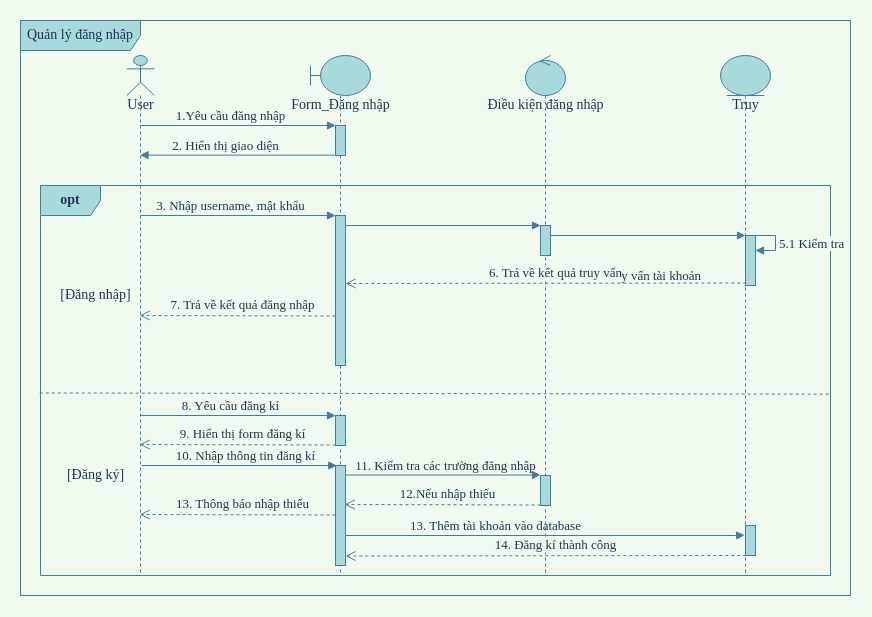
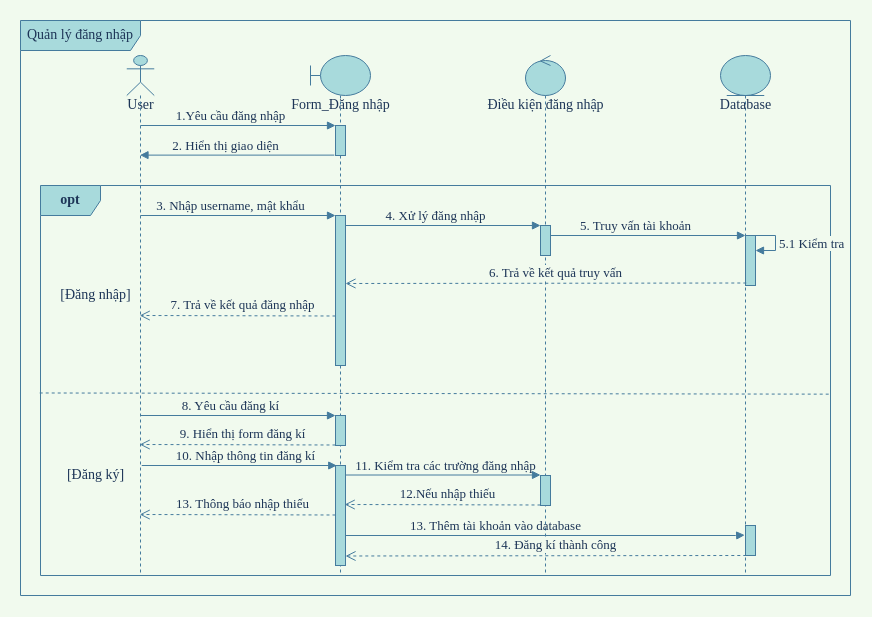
  <mxCell id="0" />
  <mxCell id="1" parent="0" />
  <mxCell id="2" value="&lt;font style=&quot;font-size: 14px&quot;&gt;Quản lý đăng nhập&lt;/font&gt;" style="shape=umlFrame;whiteSpace=wrap;html=1;width=120;height=30;fontSize=13;fontFamily=Times New Roman;fillColor=#A8DADC;strokeColor=#457B9D;fontColor=#1D3557;" parent="1" vertex="1"><mxGeometry x="20" y="20" width="830" height="575" as="geometry" /></mxCell>
  <mxCell id="3" value="&lt;font style=&quot;font-size: 14px&quot;&gt;Form_Đăng nhập&lt;/font&gt;" style="text;html=1;align=center;verticalAlign=middle;resizable=0;points=[];autosize=1;strokeColor=none;fillColor=none;fontFamily=Times New Roman;fontSize=13;fontColor=#1D3557;" parent="1" vertex="1"><mxGeometry x="285" y="95" width="110" height="20" as="geometry" /></mxCell>
  <mxCell id="4" value="&lt;font style=&quot;font-size: 14px&quot;&gt;User&lt;/font&gt;" style="text;html=1;align=center;verticalAlign=middle;resizable=0;points=[];autosize=1;strokeColor=none;fillColor=none;fontFamily=Times New Roman;fontSize=13;fontColor=#1D3557;" parent="1" vertex="1"><mxGeometry x="120" y="95" width="40" height="20" as="geometry" /></mxCell>
  <mxCell id="5" value="&lt;font style=&quot;font-size: 14px&quot;&gt;Điều kiện đăng nhập&lt;/font&gt;" style="text;html=1;align=center;verticalAlign=middle;resizable=0;points=[];autosize=1;strokeColor=none;fillColor=none;fontFamily=Times New Roman;fontSize=13;fontColor=#1D3557;" parent="1" vertex="1"><mxGeometry x="480" y="95" width="130" height="20" as="geometry" /></mxCell>
  <mxCell id="6" value="" style="shape=umlLifeline;participant=umlActor;perimeter=lifelinePerimeter;whiteSpace=wrap;html=1;container=1;collapsible=0;recursiveResize=0;verticalAlign=top;spacingTop=36;outlineConnect=0;size=40;fontFamily=Times New Roman;fontSize=13;fillColor=#A8DADC;strokeColor=#457B9D;fontColor=#1D3557;" parent="1" vertex="1"><mxGeometry x="126.25" y="55" width="27.5" height="520" as="geometry" /></mxCell>
  <mxCell id="7" value="" style="shape=umlLifeline;participant=umlBoundary;perimeter=lifelinePerimeter;whiteSpace=wrap;html=1;container=1;collapsible=0;recursiveResize=0;verticalAlign=top;spacingTop=36;outlineConnect=0;fontFamily=Times New Roman;fontSize=13;fillColor=#A8DADC;strokeColor=#457B9D;fontColor=#1D3557;" parent="1" vertex="1"><mxGeometry x="310" y="55" width="60" height="520" as="geometry" /></mxCell>
  <mxCell id="8" value="" style="html=1;points=[];perimeter=orthogonalPerimeter;fontFamily=Times New Roman;fontSize=13;fillColor=#A8DADC;strokeColor=#457B9D;fontColor=#1D3557;" parent="7" vertex="1"><mxGeometry x="25" y="70" width="10" height="30" as="geometry" /></mxCell>
  <mxCell id="9" value="" style="shape=umlLifeline;participant=umlEntity;perimeter=lifelinePerimeter;whiteSpace=wrap;html=1;container=1;collapsible=0;recursiveResize=0;verticalAlign=top;spacingTop=36;outlineConnect=0;fontFamily=Times New Roman;fontSize=13;size=40;fillColor=#A8DADC;strokeColor=#457B9D;fontColor=#1D3557;" parent="1" vertex="1"><mxGeometry x="720" y="55" width="50" height="520" as="geometry" /></mxCell>
- <mxCell id="10" value="&lt;font style=&quot;font-size: 14px&quot;&gt;Truy&lt;/font&gt;" style="text;html=1;align=center;verticalAlign=middle;resizable=0;points=[];autosize=1;strokeColor=none;fillColor=none;fontFamily=Times New Roman;fontSize=13;fontColor=#1D3557;" parent="9" vertex="1"><mxGeometry x="-10" y="40" width="70" height="20" as="geometry" /></mxCell>
+ <mxCell id="10" value="&lt;font style=&quot;font-size: 14px&quot;&gt;Database&lt;/font&gt;" style="text;html=1;align=center;verticalAlign=middle;resizable=0;points=[];autosize=1;strokeColor=none;fillColor=none;fontFamily=Times New Roman;fontSize=13;fontColor=#1D3557;" parent="9" vertex="1"><mxGeometry x="-10" y="40" width="70" height="20" as="geometry" /></mxCell>
  <mxCell id="11" value="" style="shape=umlLifeline;participant=umlControl;perimeter=lifelinePerimeter;whiteSpace=wrap;html=1;container=1;collapsible=0;recursiveResize=0;verticalAlign=top;spacingTop=36;outlineConnect=0;fontFamily=Times New Roman;fontSize=13;fillColor=#A8DADC;strokeColor=#457B9D;fontColor=#1D3557;" parent="1" vertex="1"><mxGeometry x="525" y="55" width="40" height="520" as="geometry" /></mxCell>
  <mxCell id="12" value="" style="endArrow=block;endFill=1;html=1;align=left;verticalAlign=top;rounded=0;fontFamily=Times New Roman;fontSize=13;labelBackgroundColor=#F1FAEE;strokeColor=#457B9D;fontColor=#1D3557;" parent="1" target="8" edge="1"><mxGeometry x="-1" relative="1" as="geometry"><mxPoint x="140" y="125" as="sourcePoint" /><mxPoint x="295" y="125" as="targetPoint" /></mxGeometry></mxCell>
  <mxCell id="13" value="1.Yêu cầu đăng nhập" style="text;html=1;align=center;verticalAlign=middle;resizable=0;points=[];autosize=1;strokeColor=none;fillColor=none;fontFamily=Times New Roman;fontSize=13;fontColor=#1D3557;" parent="1" vertex="1"><mxGeometry x="165" y="105" width="130" height="20" as="geometry" /></mxCell>
  <mxCell id="14" value="" style="endArrow=block;endFill=1;html=1;align=left;verticalAlign=top;rounded=0;exitX=-0.12;exitY=0.987;exitDx=0;exitDy=0;exitPerimeter=0;fontFamily=Times New Roman;fontSize=13;labelBackgroundColor=#F1FAEE;strokeColor=#457B9D;fontColor=#1D3557;" parent="1" source="8" target="6" edge="1"><mxGeometry x="-1" relative="1" as="geometry"><mxPoint x="335" y="245" as="sourcePoint" /><mxPoint x="520" y="245" as="targetPoint" /></mxGeometry></mxCell>
  <mxCell id="15" value="2. Hiển thị giao diện" style="text;html=1;align=center;verticalAlign=middle;resizable=0;points=[];autosize=1;strokeColor=none;fillColor=none;fontFamily=Times New Roman;fontSize=13;fontColor=#1D3557;" parent="1" vertex="1"><mxGeometry x="165" y="135" width="120" height="20" as="geometry" /></mxCell>
  <mxCell id="16" value="&lt;b&gt;&lt;font style=&quot;font-size: 14px&quot;&gt;opt&lt;/font&gt;&lt;/b&gt;" style="shape=umlFrame;whiteSpace=wrap;html=1;fontFamily=Times New Roman;fontSize=13;fillColor=#A8DADC;strokeColor=#457B9D;fontColor=#1D3557;" parent="1" vertex="1"><mxGeometry x="40" y="185" width="790" height="390" as="geometry" /></mxCell>
  <mxCell id="17" value="" style="endArrow=none;dashed=1;html=1;rounded=0;exitX=-0.001;exitY=0.532;exitDx=0;exitDy=0;exitPerimeter=0;entryX=1;entryY=0.535;entryDx=0;entryDy=0;entryPerimeter=0;fontFamily=Times New Roman;fontSize=13;labelBackgroundColor=#F1FAEE;strokeColor=#457B9D;fontColor=#1D3557;" parent="1" source="16" target="16" edge="1"><mxGeometry width="50" height="50" relative="1" as="geometry"><mxPoint x="405" y="375" as="sourcePoint" /><mxPoint x="755" y="392" as="targetPoint" /></mxGeometry></mxCell>
  <mxCell id="18" value="&lt;font style=&quot;font-size: 14px&quot;&gt;[Đăng nhập]&lt;/font&gt;" style="text;html=1;align=center;verticalAlign=middle;resizable=0;points=[];autosize=1;strokeColor=none;fillColor=none;fontFamily=Times New Roman;fontSize=13;fontColor=#1D3557;" parent="1" vertex="1"><mxGeometry x="50" y="285" width="90" height="20" as="geometry" /></mxCell>
  <mxCell id="19" value="&lt;font style=&quot;font-size: 14px&quot;&gt;[Đăng ký]&lt;/font&gt;" style="text;html=1;align=center;verticalAlign=middle;resizable=0;points=[];autosize=1;strokeColor=none;fillColor=none;fontFamily=Times New Roman;fontSize=13;fontColor=#1D3557;" parent="1" vertex="1"><mxGeometry x="60" y="465" width="70" height="20" as="geometry" /></mxCell>
  <mxCell id="20" value="" style="html=1;points=[];perimeter=orthogonalPerimeter;fontFamily=Times New Roman;fontSize=13;fillColor=#A8DADC;strokeColor=#457B9D;fontColor=#1D3557;" parent="1" vertex="1"><mxGeometry x="335" y="215" width="10" height="150" as="geometry" /></mxCell>
  <mxCell id="21" value="" style="endArrow=block;endFill=1;html=1;align=left;verticalAlign=top;rounded=0;fontFamily=Times New Roman;fontSize=13;labelBackgroundColor=#F1FAEE;strokeColor=#457B9D;fontColor=#1D3557;" parent="1" edge="1"><mxGeometry x="-1" relative="1" as="geometry"><mxPoint x="140" y="215" as="sourcePoint" /><mxPoint x="335" y="215" as="targetPoint" /></mxGeometry></mxCell>
  <mxCell id="22" value="3. Nhập username, mật khẩu" style="text;html=1;align=center;verticalAlign=middle;resizable=0;points=[];autosize=1;strokeColor=none;fillColor=none;fontFamily=Times New Roman;fontSize=13;fontColor=#1D3557;" parent="1" vertex="1"><mxGeometry x="150" y="195" width="160" height="20" as="geometry" /></mxCell>
  <mxCell id="23" value="" style="html=1;points=[];perimeter=orthogonalPerimeter;fontFamily=Times New Roman;fontSize=13;fillColor=#A8DADC;strokeColor=#457B9D;fontColor=#1D3557;" parent="1" vertex="1"><mxGeometry x="540" y="225" width="10" height="30" as="geometry" /></mxCell>
  <mxCell id="24" value="" style="endArrow=block;endFill=1;html=1;align=left;verticalAlign=top;rounded=0;fontFamily=Times New Roman;fontSize=13;labelBackgroundColor=#F1FAEE;strokeColor=#457B9D;fontColor=#1D3557;" parent="1" edge="1"><mxGeometry x="-1" relative="1" as="geometry"><mxPoint x="345" y="225" as="sourcePoint" /><mxPoint x="540" y="225" as="targetPoint" /></mxGeometry></mxCell>
- <mxCell id="26" value="5. Truy vấn tài khoản" style="text;html=1;align=center;verticalAlign=middle;resizable=0;points=[];autosize=1;strokeColor=none;fillColor=none;fontFamily=Times New Roman;fontSize=13;fontColor=#1D3557;" parent="1" vertex="1"><mxGeometry x="580" y="265" width="130" height="20" as="geometry" /></mxCell>
+ <mxCell id="25" value="4. Xử lý đăng nhập" style="text;html=1;align=center;verticalAlign=middle;resizable=0;points=[];autosize=1;strokeColor=none;fillColor=none;fontFamily=Times New Roman;fontSize=13;fontColor=#1D3557;" parent="1" vertex="1"><mxGeometry x="375" y="205" width="120" height="20" as="geometry" /></mxCell>
+ <mxCell id="26" value="5. Truy vấn tài khoản" style="text;html=1;align=center;verticalAlign=middle;resizable=0;points=[];autosize=1;strokeColor=none;fillColor=none;fontFamily=Times New Roman;fontSize=13;fontColor=#1D3557;" parent="1" vertex="1"><mxGeometry x="570" y="215" width="130" height="20" as="geometry" /></mxCell>
  <mxCell id="27" value="" style="endArrow=block;endFill=1;html=1;align=left;verticalAlign=top;rounded=0;fontFamily=Times New Roman;fontSize=13;labelBackgroundColor=#F1FAEE;strokeColor=#457B9D;fontColor=#1D3557;" parent="1" edge="1"><mxGeometry x="-1" relative="1" as="geometry"><mxPoint x="550" y="235" as="sourcePoint" /><mxPoint x="745" y="235" as="targetPoint" /></mxGeometry></mxCell>
  <mxCell id="28" value="" style="html=1;points=[];perimeter=orthogonalPerimeter;fontFamily=Times New Roman;fontSize=13;fillColor=#A8DADC;strokeColor=#457B9D;fontColor=#1D3557;" parent="1" vertex="1"><mxGeometry x="745" y="235" width="10" height="50" as="geometry" /></mxCell>
  <mxCell id="29" value="&lt;font style=&quot;font-size: 13px;&quot;&gt;5.1 Kiểm tra&lt;/font&gt;" style="edgeStyle=orthogonalEdgeStyle;html=1;align=left;spacingLeft=2;endArrow=block;rounded=0;entryX=1;entryY=0;fontFamily=Times New Roman;exitX=1;exitY=0;exitDx=0;exitDy=0;fontSize=13;labelBackgroundColor=#F1FAEE;strokeColor=#457B9D;fontColor=#1D3557;" parent="1" source="28" edge="1"><mxGeometry relative="1" as="geometry"><Array as="points"><mxPoint x="775" y="235" /><mxPoint x="775" y="250" /></Array><mxPoint x="755" y="250" as="targetPoint" /></mxGeometry></mxCell>
  <mxCell id="30" value="6. Trả về kết quả truy vấn" style="html=1;verticalAlign=bottom;endArrow=open;dashed=1;endSize=8;rounded=0;fontFamily=Times New Roman;fontSize=13;exitX=0.08;exitY=0.95;exitDx=0;exitDy=0;exitPerimeter=0;labelBackgroundColor=#F1FAEE;strokeColor=#457B9D;fontColor=#1D3557;" parent="1" source="28" edge="1"><mxGeometry x="-0.048" relative="1" as="geometry"><mxPoint x="465" y="305" as="sourcePoint" /><mxPoint x="345" y="283" as="targetPoint" /><mxPoint as="offset" /></mxGeometry></mxCell>
  <mxCell id="31" value="7. Trả về kết quả đăng nhập" style="html=1;verticalAlign=bottom;endArrow=open;dashed=1;endSize=8;rounded=0;fontFamily=Times New Roman;fontSize=13;labelBackgroundColor=#F1FAEE;strokeColor=#457B9D;fontColor=#1D3557;" parent="1" edge="1"><mxGeometry x="-0.05" relative="1" as="geometry"><mxPoint x="335" y="315.5" as="sourcePoint" /><mxPoint x="139.2" y="315" as="targetPoint" /><mxPoint as="offset" /></mxGeometry></mxCell>
  <mxCell id="32" value="" style="endArrow=block;endFill=1;html=1;align=left;verticalAlign=top;rounded=0;fontFamily=Times New Roman;fontSize=13;labelBackgroundColor=#F1FAEE;strokeColor=#457B9D;fontColor=#1D3557;" parent="1" edge="1"><mxGeometry x="-1" relative="1" as="geometry"><mxPoint x="140" y="415" as="sourcePoint" /><mxPoint x="335" y="415" as="targetPoint" /></mxGeometry></mxCell>
  <mxCell id="33" value="" style="html=1;points=[];perimeter=orthogonalPerimeter;fontFamily=Times New Roman;fontSize=13;fillColor=#A8DADC;strokeColor=#457B9D;fontColor=#1D3557;" parent="1" vertex="1"><mxGeometry x="335" y="415" width="10" height="30" as="geometry" /></mxCell>
  <mxCell id="34" value="8. Yêu cầu đăng kí" style="text;html=1;align=center;verticalAlign=middle;resizable=0;points=[];autosize=1;strokeColor=none;fillColor=none;fontFamily=Times New Roman;fontSize=13;fontColor=#1D3557;" parent="1" vertex="1"><mxGeometry x="175" y="395" width="110" height="20" as="geometry" /></mxCell>
  <mxCell id="35" value="9. Hiển thị form đăng kí" style="html=1;verticalAlign=bottom;endArrow=open;dashed=1;endSize=8;rounded=0;fontFamily=Times New Roman;fontSize=13;labelBackgroundColor=#F1FAEE;strokeColor=#457B9D;fontColor=#1D3557;" parent="1" edge="1"><mxGeometry x="-0.05" relative="1" as="geometry"><mxPoint x="335" y="444.5" as="sourcePoint" /><mxPoint x="139.2" y="444" as="targetPoint" /><mxPoint as="offset" /></mxGeometry></mxCell>
  <mxCell id="36" value="" style="endArrow=block;endFill=1;html=1;align=left;verticalAlign=top;rounded=0;fontFamily=Times New Roman;fontSize=13;labelBackgroundColor=#F1FAEE;strokeColor=#457B9D;fontColor=#1D3557;" parent="1" edge="1"><mxGeometry x="-1" relative="1" as="geometry"><mxPoint x="141.25" y="465" as="sourcePoint" /><mxPoint x="336.25" y="465" as="targetPoint" /></mxGeometry></mxCell>
  <mxCell id="37" value="" style="html=1;points=[];perimeter=orthogonalPerimeter;fontFamily=Times New Roman;fontSize=13;fillColor=#A8DADC;strokeColor=#457B9D;fontColor=#1D3557;" parent="1" vertex="1"><mxGeometry x="335" y="465" width="10" height="100" as="geometry" /></mxCell>
  <mxCell id="38" value="10. Nhập thông tin đăng kí" style="text;html=1;align=center;verticalAlign=middle;resizable=0;points=[];autosize=1;strokeColor=none;fillColor=none;fontFamily=Times New Roman;fontSize=13;fontColor=#1D3557;" parent="1" vertex="1"><mxGeometry x="170" y="445" width="150" height="20" as="geometry" /></mxCell>
  <mxCell id="39" value="" style="endArrow=block;endFill=1;html=1;align=left;verticalAlign=top;rounded=0;fontFamily=Times New Roman;fontSize=13;labelBackgroundColor=#F1FAEE;strokeColor=#457B9D;fontColor=#1D3557;" parent="1" edge="1"><mxGeometry x="-1" relative="1" as="geometry"><mxPoint x="345" y="474.5" as="sourcePoint" /><mxPoint x="540" y="474.5" as="targetPoint" /></mxGeometry></mxCell>
  <mxCell id="40" value="" style="html=1;points=[];perimeter=orthogonalPerimeter;fontFamily=Times New Roman;fontSize=13;fillColor=#A8DADC;strokeColor=#457B9D;fontColor=#1D3557;" parent="1" vertex="1"><mxGeometry x="540" y="475" width="10" height="30" as="geometry" /></mxCell>
  <mxCell id="41" value="11. Kiểm tra các trường đăng nhập" style="text;html=1;align=center;verticalAlign=middle;resizable=0;points=[];autosize=1;strokeColor=none;fillColor=none;fontFamily=Times New Roman;fontSize=13;fontColor=#1D3557;" parent="1" vertex="1"><mxGeometry x="345" y="455" width="200" height="20" as="geometry" /></mxCell>
  <mxCell id="42" value="12.Nếu nhập thiếu" style="html=1;verticalAlign=bottom;endArrow=open;dashed=1;endSize=8;rounded=0;fontFamily=Times New Roman;fontSize=13;labelBackgroundColor=#F1FAEE;strokeColor=#457B9D;fontColor=#1D3557;" parent="1" edge="1"><mxGeometry x="-0.05" relative="1" as="geometry"><mxPoint x="540" y="504.5" as="sourcePoint" /><mxPoint x="344.2" y="504" as="targetPoint" /><mxPoint as="offset" /></mxGeometry></mxCell>
  <mxCell id="43" value="13. Thông báo nhập thiếu" style="html=1;verticalAlign=bottom;endArrow=open;dashed=1;endSize=8;rounded=0;fontFamily=Times New Roman;fontSize=13;labelBackgroundColor=#F1FAEE;strokeColor=#457B9D;fontColor=#1D3557;" parent="1" edge="1"><mxGeometry x="-0.05" relative="1" as="geometry"><mxPoint x="335" y="514.5" as="sourcePoint" /><mxPoint x="139.2" y="514" as="targetPoint" /><mxPoint as="offset" /></mxGeometry></mxCell>
  <mxCell id="44" value="" style="endArrow=block;endFill=1;html=1;align=left;verticalAlign=top;rounded=0;entryX=-0.08;entryY=0.32;entryDx=0;entryDy=0;entryPerimeter=0;fontFamily=Times New Roman;fontSize=13;labelBackgroundColor=#F1FAEE;strokeColor=#457B9D;fontColor=#1D3557;" parent="1" target="45" edge="1"><mxGeometry x="-1" relative="1" as="geometry"><mxPoint x="345" y="535" as="sourcePoint" /><mxPoint x="540" y="535" as="targetPoint" /><Array as="points"><mxPoint x="735" y="535" /></Array></mxGeometry></mxCell>
  <mxCell id="45" value="" style="html=1;points=[];perimeter=orthogonalPerimeter;fontFamily=Times New Roman;fontSize=13;fillColor=#A8DADC;strokeColor=#457B9D;fontColor=#1D3557;" parent="1" vertex="1"><mxGeometry x="745" y="525" width="10" height="30" as="geometry" /></mxCell>
  <mxCell id="46" value="13. Thêm tài khoản vào database" style="text;html=1;align=center;verticalAlign=middle;resizable=0;points=[];autosize=1;strokeColor=none;fillColor=none;fontFamily=Times New Roman;fontSize=13;fontColor=#1D3557;" parent="1" vertex="1"><mxGeometry x="400" y="515" width="190" height="20" as="geometry" /></mxCell>
  <mxCell id="47" value="14. Đăng kí thành công" style="html=1;verticalAlign=bottom;endArrow=open;dashed=1;endSize=8;rounded=0;fontFamily=Times New Roman;fontSize=13;exitX=0.08;exitY=0.95;exitDx=0;exitDy=0;exitPerimeter=0;labelBackgroundColor=#F1FAEE;strokeColor=#457B9D;fontColor=#1D3557;" parent="1" edge="1"><mxGeometry x="-0.048" relative="1" as="geometry"><mxPoint x="745.8" y="555" as="sourcePoint" /><mxPoint x="345" y="555.5" as="targetPoint" /><mxPoint as="offset" /></mxGeometry></mxCell>
  <mxCell id="48" value="" style="rounded=0;whiteSpace=wrap;html=1;fontFamily=Times New Roman;fontSize=13;fillColor=#A8DADC;strokeColor=#457B9D;fontColor=#1D3557;" parent="1" vertex="1"><mxGeometry x="455" y="345" width="30" as="geometry" /></mxCell>
